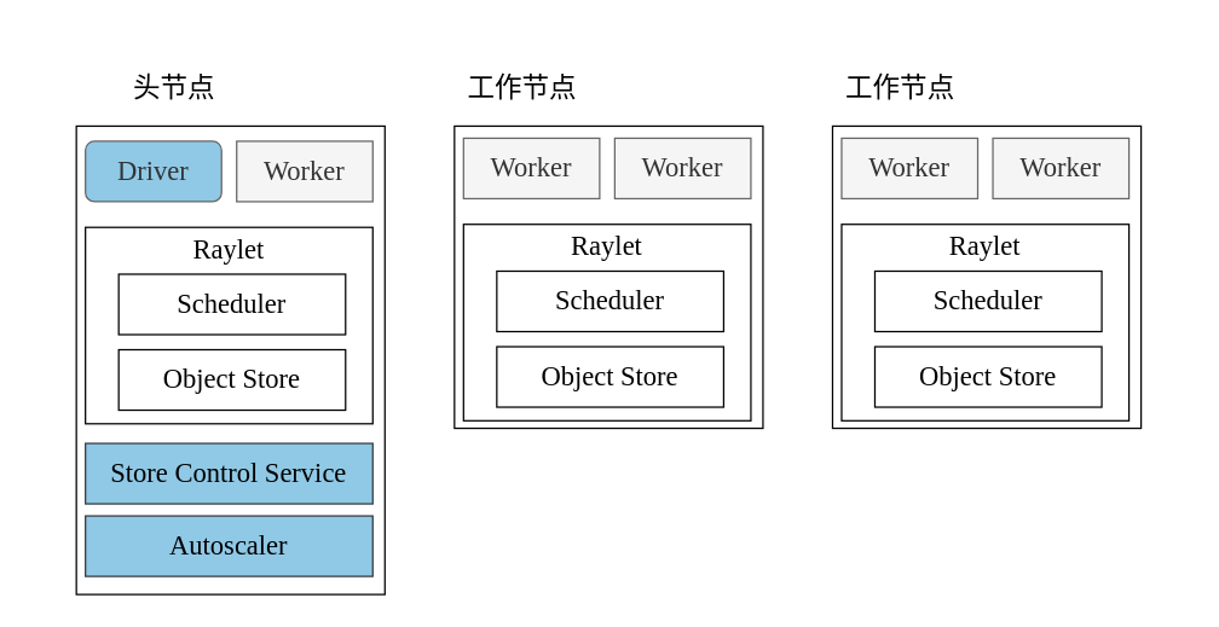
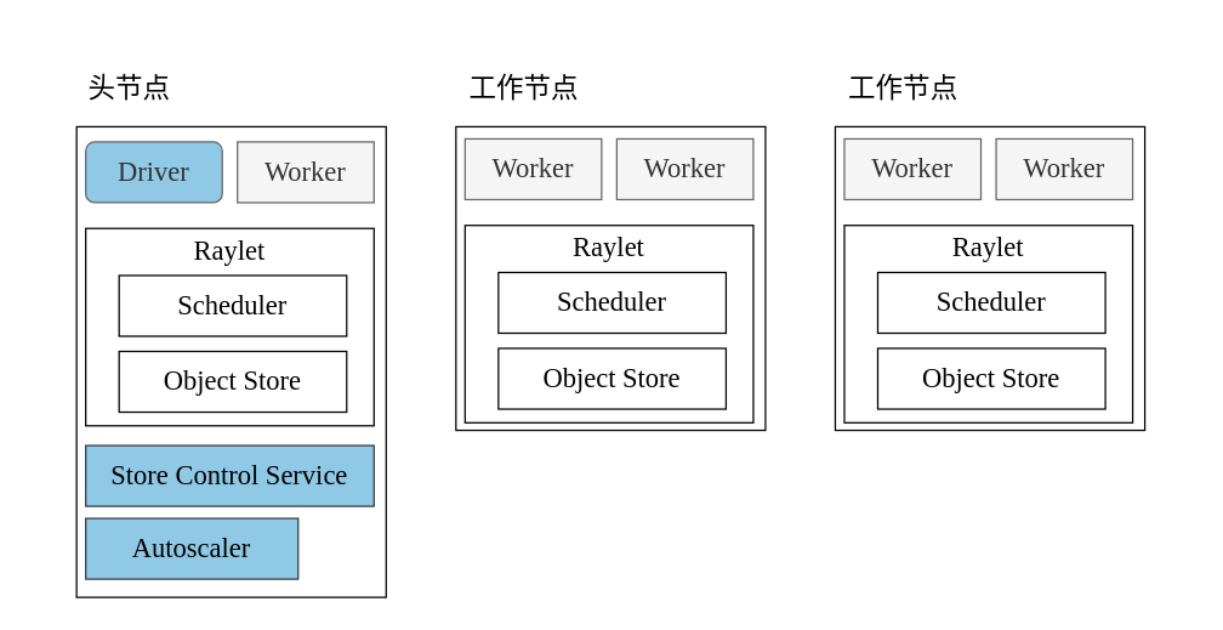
  <mxCell id="0" />
  <mxCell id="1" parent="0" />
  <mxCell id="2" value="" style="rounded=0;whiteSpace=wrap;html=1;strokeColor=none;fillColor=none;" parent="1" vertex="1"><mxGeometry x="20" y="20" width="764" height="366" as="geometry" /></mxCell>
  <mxCell id="3" value="" style="rounded=0;whiteSpace=wrap;html=1;fontSize=18;fillColor=none;fontFamily=Times New Roman;" parent="1" vertex="1"><mxGeometry x="50" y="83" width="204" height="310" as="geometry" /></mxCell>
  <mxCell id="4" value="Driver" style="whiteSpace=wrap;html=1;fontSize=18;fillColor=#90C9E6;fontColor=#333333;strokeColor=#666666;fontFamily=Times New Roman;rounded=1;" parent="1" vertex="1"><mxGeometry x="56" y="93" width="90" height="40" as="geometry" /></mxCell>
  <mxCell id="5" value="Worker" style="rounded=0;whiteSpace=wrap;html=1;fontSize=18;fillColor=#f5f5f5;fontColor=#333333;strokeColor=#666666;fontFamily=Times New Roman;" parent="1" vertex="1"><mxGeometry x="156" y="93" width="90" height="40" as="geometry" /></mxCell>
  <mxCell id="6" value="Scheduler" style="rounded=0;whiteSpace=wrap;html=1;fontSize=18;fontFamily=Times New Roman;" parent="1" vertex="1"><mxGeometry x="78" y="181" width="150" height="40" as="geometry" /></mxCell>
  <mxCell id="7" value="Object Store" style="rounded=0;whiteSpace=wrap;html=1;fontSize=18;fontFamily=Times New Roman;" parent="1" vertex="1"><mxGeometry x="78" y="231" width="150" height="40" as="geometry" /></mxCell>
  <mxCell id="8" value="Store Control Service" style="rounded=0;whiteSpace=wrap;html=1;fontSize=18;fillColor=#90C9E6;strokeColor=#36393d;fontFamily=Times New Roman;" parent="1" vertex="1"><mxGeometry x="56" y="293" width="190" height="40" as="geometry" /></mxCell>
  <mxCell id="9" value="" style="rounded=0;whiteSpace=wrap;html=1;fillColor=none;fontSize=18;fontFamily=Times New Roman;" parent="1" vertex="1"><mxGeometry x="56" y="150" width="190" height="130" as="geometry" /></mxCell>
  <mxCell id="10" value="Raylet" style="text;html=1;strokeColor=none;fillColor=none;align=center;verticalAlign=middle;whiteSpace=wrap;rounded=0;fontSize=18;fontFamily=Times New Roman;" parent="1" vertex="1"><mxGeometry x="121" y="150" width="60" height="30" as="geometry" /></mxCell>
- <mxCell id="11" value="头节点" style="text;html=1;strokeColor=none;fillColor=none;align=center;verticalAlign=middle;whiteSpace=wrap;rounded=0;fontSize=18;fontFamily=Times New Roman;" parent="1" vertex="1"><mxGeometry x="80" y="43" width="70" height="30" as="geometry" /></mxCell>
+ <mxCell id="11" value="头节点" style="text;html=1;strokeColor=none;fillColor=none;align=center;verticalAlign=middle;whiteSpace=wrap;rounded=0;fontSize=18;fontFamily=Times New Roman;" parent="1" vertex="1"><mxGeometry x="50" y="43" width="70" height="30" as="geometry" /></mxCell>
  <mxCell id="12" value="" style="rounded=0;whiteSpace=wrap;html=1;fontSize=18;fillColor=none;fontFamily=Times New Roman;" parent="1" vertex="1"><mxGeometry x="300" y="83" width="204" height="200" as="geometry" /></mxCell>
  <mxCell id="13" value="Worker" style="rounded=0;whiteSpace=wrap;html=1;fontSize=18;fillColor=#f5f5f5;fontColor=#333333;strokeColor=#666666;fontFamily=Times New Roman;" parent="1" vertex="1"><mxGeometry x="306" y="91" width="90" height="40" as="geometry" /></mxCell>
  <mxCell id="14" value="Worker" style="rounded=0;whiteSpace=wrap;html=1;fontSize=18;fillColor=#f5f5f5;fontColor=#333333;strokeColor=#666666;fontFamily=Times New Roman;" parent="1" vertex="1"><mxGeometry x="406" y="91" width="90" height="40" as="geometry" /></mxCell>
  <mxCell id="15" value="Scheduler" style="rounded=0;whiteSpace=wrap;html=1;fontSize=18;fontFamily=Times New Roman;" parent="1" vertex="1"><mxGeometry x="328" y="179" width="150" height="40" as="geometry" /></mxCell>
  <mxCell id="16" value="Object Store" style="rounded=0;whiteSpace=wrap;html=1;fontSize=18;fontFamily=Times New Roman;" parent="1" vertex="1"><mxGeometry x="328" y="229" width="150" height="40" as="geometry" /></mxCell>
  <mxCell id="17" value="" style="rounded=0;whiteSpace=wrap;html=1;fillColor=none;fontSize=18;fontFamily=Times New Roman;" parent="1" vertex="1"><mxGeometry x="306" y="148" width="190" height="130" as="geometry" /></mxCell>
  <mxCell id="18" value="Raylet" style="text;html=1;strokeColor=none;fillColor=none;align=center;verticalAlign=middle;whiteSpace=wrap;rounded=0;fontSize=18;fontFamily=Times New Roman;" parent="1" vertex="1"><mxGeometry x="371" y="148" width="60" height="30" as="geometry" /></mxCell>
  <mxCell id="19" value="工作节点" style="text;html=1;strokeColor=none;fillColor=none;align=center;verticalAlign=middle;whiteSpace=wrap;rounded=0;fontSize=18;fontFamily=Times New Roman;" parent="1" vertex="1"><mxGeometry x="300" y="43" width="90" height="30" as="geometry" /></mxCell>
  <mxCell id="20" value="" style="rounded=0;whiteSpace=wrap;html=1;fontSize=18;fillColor=none;fontFamily=Times New Roman;" parent="1" vertex="1"><mxGeometry x="550" y="83" width="204" height="200" as="geometry" /></mxCell>
  <mxCell id="21" value="Worker" style="rounded=0;whiteSpace=wrap;html=1;fontSize=18;fillColor=#f5f5f5;fontColor=#333333;strokeColor=#666666;fontFamily=Times New Roman;" parent="1" vertex="1"><mxGeometry x="556" y="91" width="90" height="40" as="geometry" /></mxCell>
  <mxCell id="22" value="Worker" style="rounded=0;whiteSpace=wrap;html=1;fontSize=18;fillColor=#f5f5f5;fontColor=#333333;strokeColor=#666666;fontFamily=Times New Roman;" parent="1" vertex="1"><mxGeometry x="656" y="91" width="90" height="40" as="geometry" /></mxCell>
  <mxCell id="23" value="Scheduler" style="rounded=0;whiteSpace=wrap;html=1;fontSize=18;fontFamily=Times New Roman;" parent="1" vertex="1"><mxGeometry x="578" y="179" width="150" height="40" as="geometry" /></mxCell>
  <mxCell id="24" value="Object Store" style="rounded=0;whiteSpace=wrap;html=1;fontSize=18;fontFamily=Times New Roman;" parent="1" vertex="1"><mxGeometry x="578" y="229" width="150" height="40" as="geometry" /></mxCell>
  <mxCell id="25" value="" style="rounded=0;whiteSpace=wrap;html=1;fillColor=none;fontSize=18;fontFamily=Times New Roman;" parent="1" vertex="1"><mxGeometry x="556" y="148" width="190" height="130" as="geometry" /></mxCell>
  <mxCell id="26" value="Raylet" style="text;html=1;strokeColor=none;fillColor=none;align=center;verticalAlign=middle;whiteSpace=wrap;rounded=0;fontSize=18;fontFamily=Times New Roman;" parent="1" vertex="1"><mxGeometry x="621" y="148" width="60" height="30" as="geometry" /></mxCell>
  <mxCell id="27" value="工作节点" style="text;html=1;strokeColor=none;fillColor=none;align=center;verticalAlign=middle;whiteSpace=wrap;rounded=0;fontSize=18;fontFamily=Times New Roman;" parent="1" vertex="1"><mxGeometry x="550" y="43" width="90" height="30" as="geometry" /></mxCell>
- <mxCell id="28" value="Autoscaler" style="rounded=0;whiteSpace=wrap;html=1;fontSize=18;fillColor=#90C9E6;strokeColor=#36393d;fontFamily=Times New Roman;" parent="1" vertex="1"><mxGeometry x="56" y="341" width="190" height="40" as="geometry" /></mxCell>
+ <mxCell id="28" value="Autoscaler" style="rounded=0;whiteSpace=wrap;html=1;fontSize=18;fillColor=#90C9E6;strokeColor=#36393d;fontFamily=Times New Roman;" parent="1" vertex="1"><mxGeometry x="56" y="341" width="140" height="40" as="geometry" /></mxCell>
